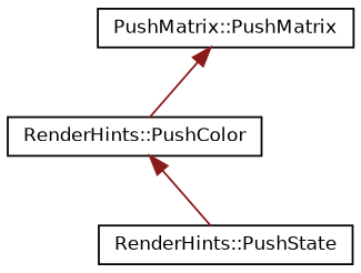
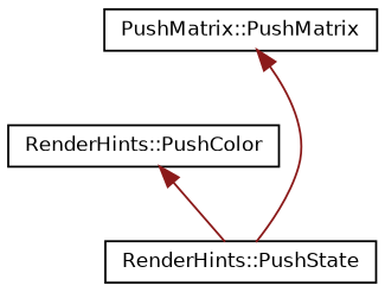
  digraph {
    rankdir=TB
    node [color=black fillcolor=white fontname=Helvetica fontsize=10 shape=record style=filled]
    edge [color=firebrick4 dir=back fontname=Helvetica fontsize=10 labelfontname=Helvetica labelfontsize=10 style=solid]
    n1 [height=0.2 label="RenderHints::PushColor" width=0.4]
    n2 [height=0.2 label="RenderHints::PushState" width=0.4]
    n3 [height=0.2 label="PushMatrix::PushMatrix" width=0.4]
    n1 -> n2
-   n3 -> n1
+   n3 -> n2
  }
